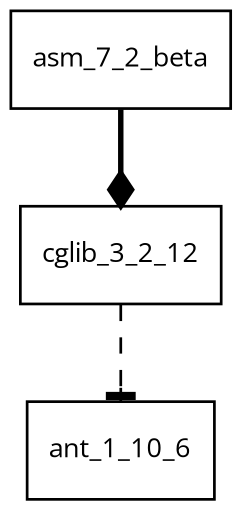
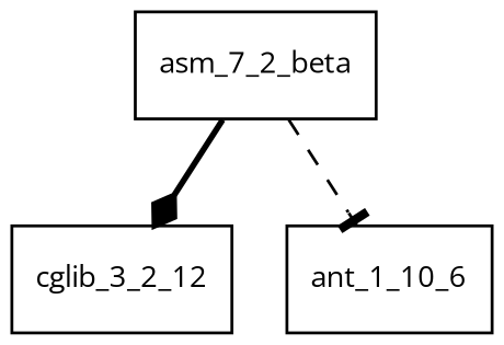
  digraph {
    fontname="Open Sans"
    node [fontname="Open Sans" fontsize=10.0 shape=box]
    edge [fontname="Open Sans"]
    cglib_3_2_12
    ant_1_10_6
    asm_7_2_beta
-   cglib_3_2_12 -> ant_1_10_6 [arrowhead=tee style=dashed]
+   asm_7_2_beta -> ant_1_10_6 [arrowhead=tee style=dashed]
    asm_7_2_beta -> cglib_3_2_12 [arrowhead=diamond style=bold]
  }
